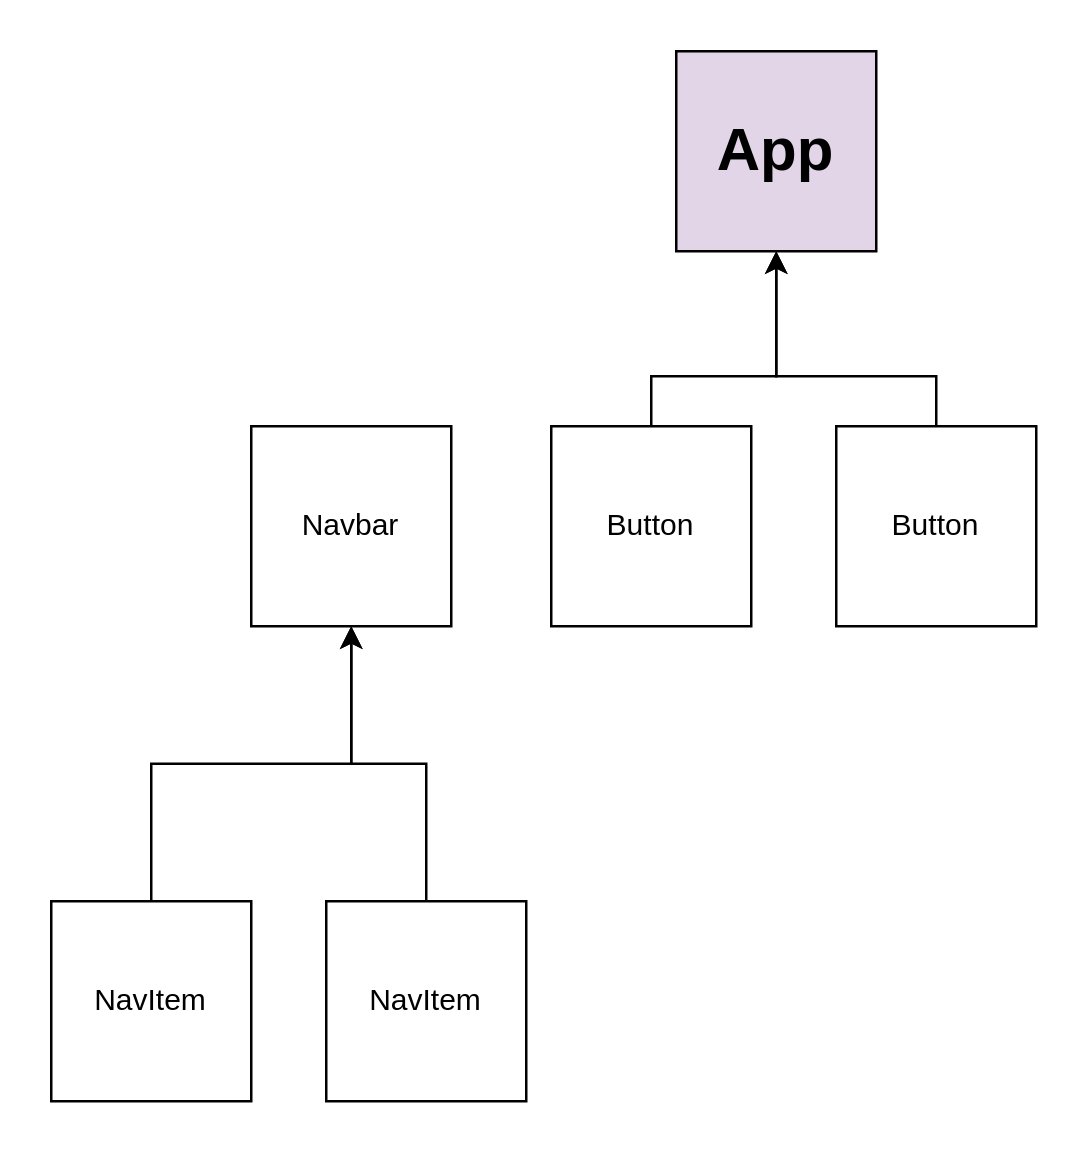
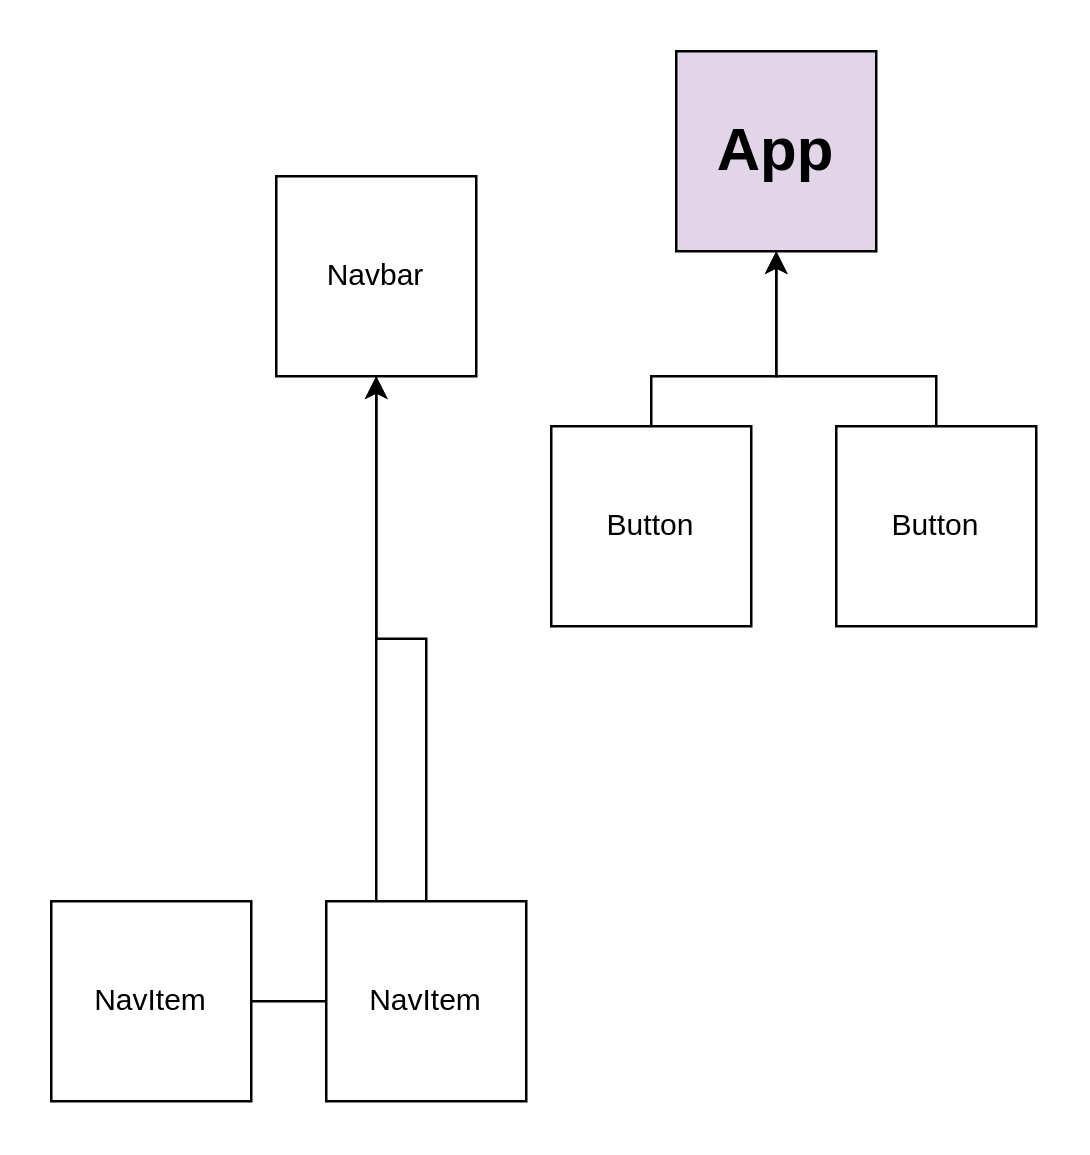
  <mxCell id="0" />
  <mxCell id="1" parent="0" />
  <mxCell id="2" value="&lt;h1&gt;App&lt;/h1&gt;" style="whiteSpace=wrap;html=1;aspect=fixed;fillColor=#e1d5e7;" vertex="1" parent="1"><mxGeometry x="270" y="20" width="80" height="80" as="geometry" /></mxCell>
- <mxCell id="3" value="Navbar" style="whiteSpace=wrap;html=1;aspect=fixed;" vertex="1" parent="1"><mxGeometry x="100" y="170" width="80" height="80" as="geometry" /></mxCell>
+ <mxCell id="3" value="Navbar" style="whiteSpace=wrap;html=1;aspect=fixed;" vertex="1" parent="1"><mxGeometry x="110" y="70" width="80" height="80" as="geometry" /></mxCell>
  <mxCell id="4" style="edgeStyle=orthogonalEdgeStyle;rounded=0;orthogonalLoop=1;jettySize=auto;html=1;entryX=0.5;entryY=1;entryDx=0;entryDy=0;" edge="1" parent="1" source="5" target="3"><mxGeometry relative="1" as="geometry" /></mxCell>
  <mxCell id="5" value="NavItem" style="whiteSpace=wrap;html=1;aspect=fixed;" vertex="1" parent="1"><mxGeometry x="20" y="360" width="80" height="80" as="geometry" /></mxCell>
  <mxCell id="6" style="edgeStyle=orthogonalEdgeStyle;rounded=0;orthogonalLoop=1;jettySize=auto;html=1;entryX=0.5;entryY=1;entryDx=0;entryDy=0;" edge="1" parent="1" source="7" target="3"><mxGeometry relative="1" as="geometry" /></mxCell>
  <mxCell id="7" value="NavItem" style="whiteSpace=wrap;html=1;aspect=fixed;" vertex="1" parent="1"><mxGeometry x="130" y="360" width="80" height="80" as="geometry" /></mxCell>
  <mxCell id="8" style="edgeStyle=orthogonalEdgeStyle;rounded=0;orthogonalLoop=1;jettySize=auto;html=1;" edge="1" parent="1" source="9" target="2"><mxGeometry relative="1" as="geometry"><Array as="points"><mxPoint x="260" y="150" /><mxPoint x="310" y="150" /></Array></mxGeometry></mxCell>
  <mxCell id="9" value="Button" style="whiteSpace=wrap;html=1;aspect=fixed;" vertex="1" parent="1"><mxGeometry x="220" y="170" width="80" height="80" as="geometry" /></mxCell>
  <mxCell id="10" style="edgeStyle=orthogonalEdgeStyle;rounded=0;orthogonalLoop=1;jettySize=auto;html=1;entryX=0.5;entryY=1;entryDx=0;entryDy=0;" edge="1" parent="1" source="11" target="2"><mxGeometry relative="1" as="geometry"><Array as="points"><mxPoint x="374" y="150" /><mxPoint x="310" y="150" /></Array></mxGeometry></mxCell>
  <mxCell id="11" value="Button" style="whiteSpace=wrap;html=1;aspect=fixed;" vertex="1" parent="1"><mxGeometry x="334" y="170" width="80" height="80" as="geometry" /></mxCell>
